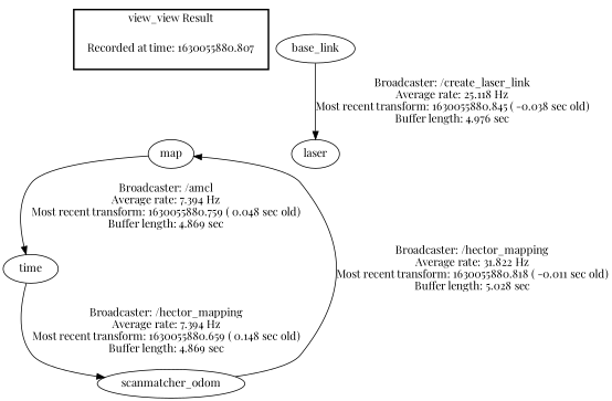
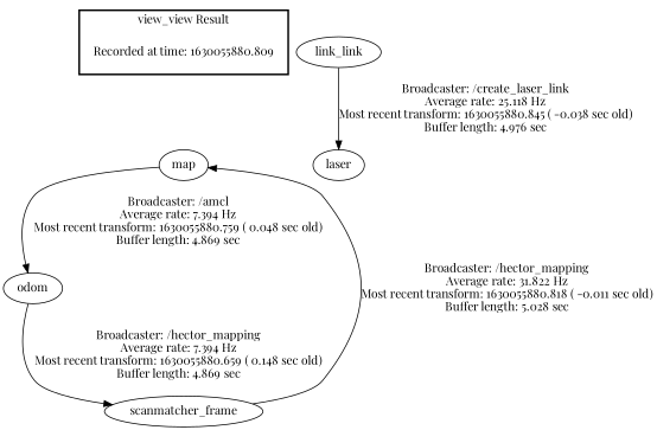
  digraph {
    fontname="Playfair Display"
    node [fontname="Playfair Display"]
    edge [fontname="Playfair Display"]
-   "Recorded at time: 1630055880.807" [shape=plaintext]
+   "Recorded at time: 1630055880.807" [shape=plaintext label="Recorded at time: 1630055880.809"]
    map
-   base_link
+   base_link [label=link_link]
    laser
-   scanmatcher_frame [label=scanmatcher_odom]
-   odom [label=time]
+   scanmatcher_frame
+   odom
    subgraph cluster_1 {
      color=black
      label="view_view Result"
      style=bold
      "Recorded at time: 1630055880.807"
    }
    "Recorded at time: 1630055880.807" -> map [style=invis]
    map -> odom [label="Broadcaster: /amcl\nAverage rate: 7.394 Hz\nMost recent transform: 1630055880.759 ( 0.048 sec old)\nBuffer length: 4.869 sec\n"]
    base_link -> laser [label="Broadcaster: /create_laser_link\nAverage rate: 25.118 Hz\nMost recent transform: 1630055880.845 ( -0.038 sec old)\nBuffer length: 4.976 sec\n"]
    scanmatcher_frame -> map [label="Broadcaster: /hector_mapping\nAverage rate: 31.822 Hz\nMost recent transform: 1630055880.818 ( -0.011 sec old)\nBuffer length: 5.028 sec\n"]
    odom -> scanmatcher_frame [label="Broadcaster: /hector_mapping\nAverage rate: 7.394 Hz\nMost recent transform: 1630055880.659 ( 0.148 sec old)\nBuffer length: 4.869 sec\n"]
  }
